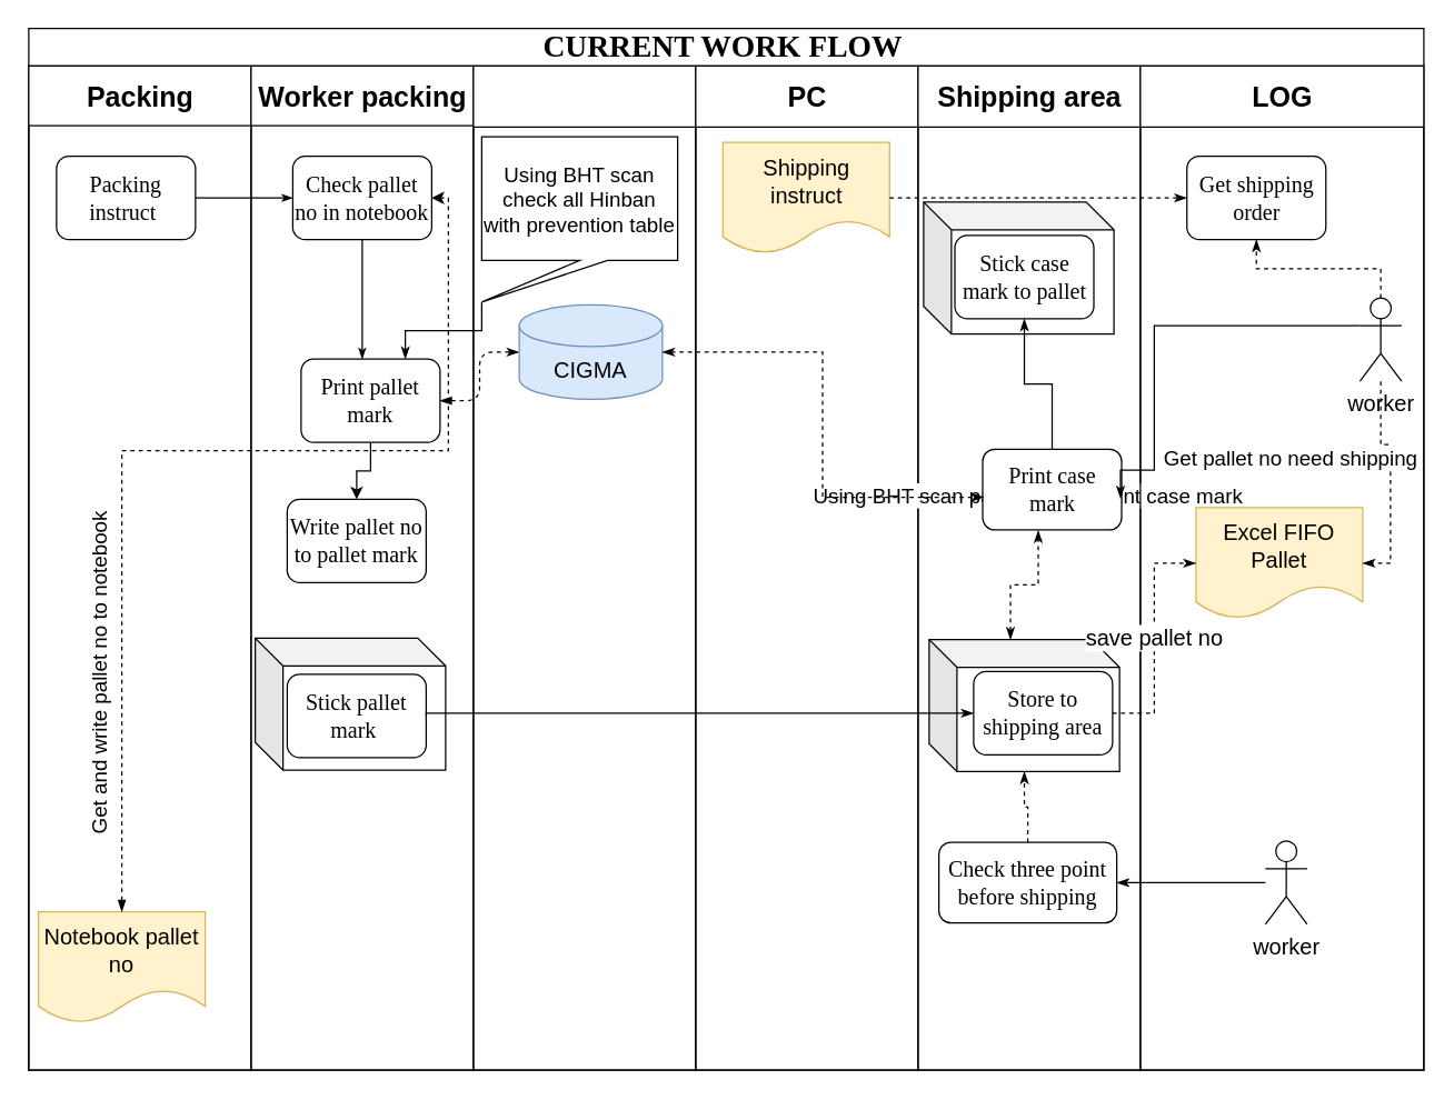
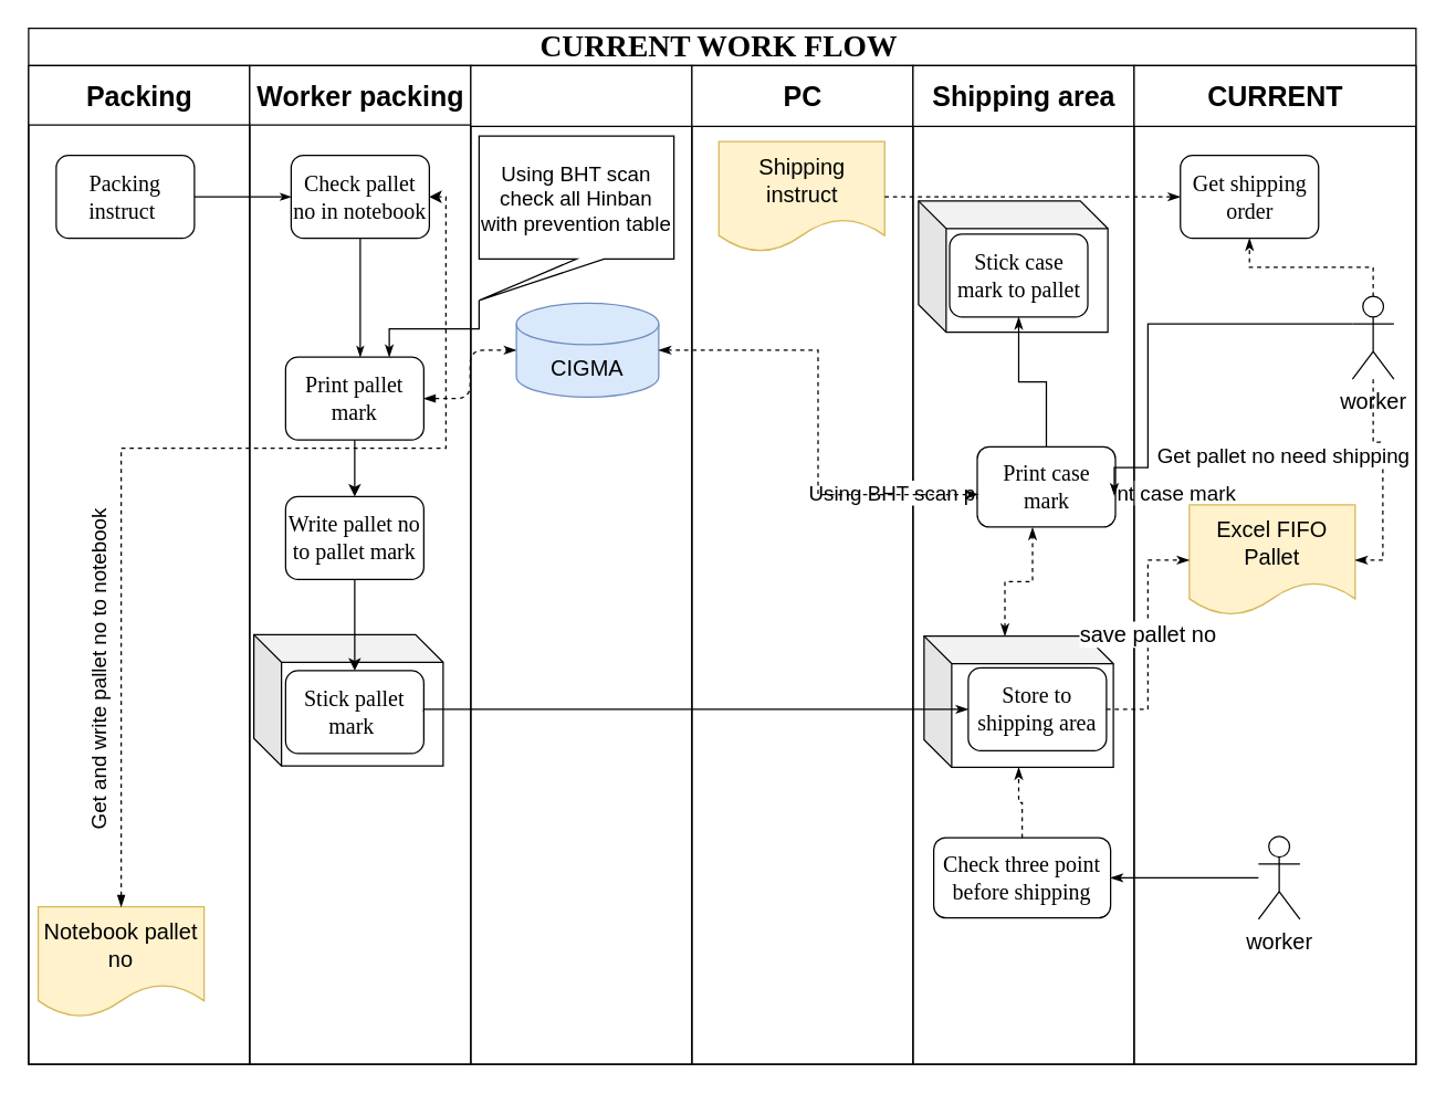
  <mxCell id="0" />
  <mxCell id="1" parent="0" />
  <mxCell id="2" value="CURRENT WORK FLOW&amp;nbsp;" style="swimlane;html=1;childLayout=stackLayout;startSize=27;rounded=0;shadow=0;labelBackgroundColor=none;strokeWidth=1;fontFamily=Verdana;fontSize=22;align=center;" parent="1" vertex="1"><mxGeometry x="20" y="20" width="1004" height="750" as="geometry" /></mxCell>
  <mxCell id="3" value="Packing" style="swimlane;html=1;startSize=43;fontSize=20;align=center;" parent="2" vertex="1"><mxGeometry y="27" width="160" height="723" as="geometry" /></mxCell>
  <mxCell id="4" value="Packing instruct&amp;nbsp;" style="rounded=1;whiteSpace=wrap;html=1;shadow=0;labelBackgroundColor=none;strokeWidth=1;fontFamily=Verdana;fontSize=16;align=center;fontStyle=0" parent="3" vertex="1"><mxGeometry x="20" y="65" width="100" height="60" as="geometry" /></mxCell>
  <mxCell id="5" value="Notebook pallet no" style="shape=document;whiteSpace=wrap;html=1;boundedLbl=1;fontSize=16;align=center;fillColor=#fff2cc;strokeColor=#d6b656;" vertex="1" parent="3"><mxGeometry x="7" y="609" width="120" height="80" as="geometry" /></mxCell>
  <mxCell id="6" style="edgeStyle=orthogonalEdgeStyle;rounded=1;html=1;labelBackgroundColor=none;startArrow=none;startFill=0;startSize=5;endArrow=classicThin;endFill=1;endSize=5;jettySize=auto;orthogonalLoop=1;strokeWidth=1;fontFamily=Verdana;fontSize=8" parent="2" source="4" target="10" edge="1"><mxGeometry relative="1" as="geometry" /></mxCell>
  <mxCell id="7" style="edgeStyle=orthogonalEdgeStyle;rounded=1;html=1;labelBackgroundColor=none;startArrow=blockThin;startFill=1;endArrow=classicThin;endFill=1;jettySize=auto;orthogonalLoop=1;strokeWidth=1;fontFamily=Verdana;fontSize=8;entryX=0;entryY=0.5;entryDx=0;entryDy=0;entryPerimeter=0;dashed=1;" parent="2" source="12" target="18" edge="1"><mxGeometry relative="1" as="geometry"><mxPoint x="350" y="212.0" as="targetPoint" /></mxGeometry></mxCell>
  <mxCell id="8" value="Worker packing" style="swimlane;html=1;startSize=43;fontSize=20;" parent="2" vertex="1"><mxGeometry x="160" y="27" width="160" height="723" as="geometry" /></mxCell>
  <mxCell id="9" value="" style="shape=cube;whiteSpace=wrap;html=1;boundedLbl=1;backgroundOutline=1;darkOpacity=0.05;darkOpacity2=0.1;labelBackgroundColor=none;fontSize=16;align=center;" vertex="1" parent="8"><mxGeometry x="3" y="412" width="137" height="95" as="geometry" /></mxCell>
  <mxCell id="10" value="Check pallet no in notebook" style="rounded=1;whiteSpace=wrap;html=1;shadow=0;labelBackgroundColor=none;strokeWidth=1;fontFamily=Verdana;fontSize=16;align=center;fontStyle=0" parent="8" vertex="1"><mxGeometry x="30" y="65" width="100" height="60" as="geometry" /></mxCell>
  <mxCell id="11" style="edgeStyle=orthogonalEdgeStyle;rounded=0;orthogonalLoop=1;jettySize=auto;html=1;exitX=0.5;exitY=1;exitDx=0;exitDy=0;entryX=0.5;entryY=0;entryDx=0;entryDy=0;fontSize=22;" edge="1" parent="8" source="12" target="15"><mxGeometry relative="1" as="geometry" /></mxCell>
- <mxCell id="12" value="Print pallet mark" style="rounded=1;whiteSpace=wrap;html=1;shadow=0;labelBackgroundColor=none;strokeWidth=1;fontFamily=Verdana;fontSize=16;align=center;fontStyle=0" parent="8" vertex="1"><mxGeometry x="36" y="211" width="100" height="60" as="geometry" /></mxCell>
+ <mxCell id="12" value="Print pallet mark" style="rounded=1;whiteSpace=wrap;html=1;shadow=0;labelBackgroundColor=none;strokeWidth=1;fontFamily=Verdana;fontSize=16;align=center;fontStyle=0" parent="8" vertex="1"><mxGeometry x="26" y="211" width="100" height="60" as="geometry" /></mxCell>
  <mxCell id="13" style="edgeStyle=orthogonalEdgeStyle;rounded=1;html=1;labelBackgroundColor=none;startArrow=none;startFill=0;startSize=5;endArrow=classicThin;endFill=1;endSize=5;jettySize=auto;orthogonalLoop=1;strokeWidth=1;fontFamily=Verdana;fontSize=8" parent="8" source="10" target="12" edge="1"><mxGeometry relative="1" as="geometry"><Array as="points"><mxPoint x="80" y="152" /><mxPoint x="80" y="152" /></Array></mxGeometry></mxCell>
+ <mxCell id="14" style="edgeStyle=orthogonalEdgeStyle;rounded=0;orthogonalLoop=1;jettySize=auto;html=1;exitX=0.5;exitY=1;exitDx=0;exitDy=0;fontSize=16;" edge="1" parent="8" source="15" target="16"><mxGeometry relative="1" as="geometry" /></mxCell>
  <mxCell id="15" value="Write pallet no to pallet mark" style="rounded=1;whiteSpace=wrap;html=1;shadow=0;labelBackgroundColor=none;strokeWidth=1;fontFamily=Verdana;fontSize=16;align=center;" parent="8" vertex="1"><mxGeometry x="26" y="312" width="100" height="60" as="geometry" /></mxCell>
  <mxCell id="16" value="Stick pallet mark&amp;nbsp;" style="rounded=1;whiteSpace=wrap;html=1;shadow=0;labelBackgroundColor=none;strokeWidth=1;fontFamily=Verdana;fontSize=16;align=center;" vertex="1" parent="8"><mxGeometry x="26" y="438" width="100" height="60" as="geometry" /></mxCell>
  <mxCell id="17" value="" style="swimlane;html=1;startSize=44;fontSize=20;" parent="2" vertex="1"><mxGeometry x="320" y="27" width="160" height="723" as="geometry" /></mxCell>
  <mxCell id="18" value="CIGMA" style="shape=cylinder3;whiteSpace=wrap;html=1;boundedLbl=1;backgroundOutline=1;size=15;fontSize=16;align=center;labelBackgroundColor=none;fillColor=#dae8fc;strokeColor=#6c8ebf;" vertex="1" parent="17"><mxGeometry x="33" y="172" width="103" height="68" as="geometry" /></mxCell>
  <mxCell id="19" value="Using BHT scan check all Hinban with prevention table" style="shape=callout;whiteSpace=wrap;html=1;perimeter=calloutPerimeter;labelBackgroundColor=none;fontSize=15;align=center;position2=0;" vertex="1" parent="17"><mxGeometry x="6" y="51" width="141" height="119" as="geometry" /></mxCell>
  <mxCell id="20" value="PC" style="swimlane;html=1;startSize=44;fontSize=20;" parent="2" vertex="1"><mxGeometry x="480" y="27" width="160" height="723" as="geometry" /></mxCell>
  <mxCell id="21" value="Shipping instruct" style="shape=document;whiteSpace=wrap;html=1;boundedLbl=1;fontSize=16;align=center;fillColor=#fff2cc;strokeColor=#d6b656;" vertex="1" parent="20"><mxGeometry x="19.5" y="55" width="120" height="80" as="geometry" /></mxCell>
  <mxCell id="22" style="edgeStyle=orthogonalEdgeStyle;rounded=0;orthogonalLoop=1;jettySize=auto;html=1;exitX=1;exitY=0.5;exitDx=0;exitDy=0;startArrow=none;startFill=0;endArrow=classicThin;endFill=1;fontSize=16;dashed=1;" edge="1" parent="2" source="21" target="34"><mxGeometry relative="1" as="geometry" /></mxCell>
  <mxCell id="23" value="Shipping area" style="swimlane;html=1;startSize=44;fontSize=20;" parent="2" vertex="1"><mxGeometry x="640" y="27" width="160" height="723" as="geometry" /></mxCell>
  <mxCell id="24" value="" style="shape=cube;whiteSpace=wrap;html=1;boundedLbl=1;backgroundOutline=1;darkOpacity=0.05;darkOpacity2=0.1;labelBackgroundColor=none;fontSize=16;align=center;" vertex="1" parent="23"><mxGeometry x="4" y="98" width="137" height="95" as="geometry" /></mxCell>
  <mxCell id="25" value="Using BHT scan pallet mark to print case mark" style="edgeStyle=orthogonalEdgeStyle;rounded=0;orthogonalLoop=1;jettySize=auto;html=1;exitX=0;exitY=0;exitDx=58.5;exitDy=0;exitPerimeter=0;entryX=0.4;entryY=1.006;entryDx=0;entryDy=0;entryPerimeter=0;dashed=1;startArrow=classicThin;startFill=1;endArrow=classicThin;endFill=1;fontSize=15;" edge="1" parent="23" source="26" target="29"><mxGeometry x="0.064" y="65" relative="1" as="geometry"><mxPoint as="offset" /></mxGeometry></mxCell>
  <mxCell id="26" value="" style="shape=cube;whiteSpace=wrap;html=1;boundedLbl=1;backgroundOutline=1;darkOpacity=0.05;darkOpacity2=0.1;labelBackgroundColor=none;fontSize=16;align=center;" vertex="1" parent="23"><mxGeometry x="8" y="413" width="137" height="95" as="geometry" /></mxCell>
  <mxCell id="27" value="Store to shipping area" style="rounded=1;whiteSpace=wrap;html=1;shadow=0;labelBackgroundColor=none;strokeWidth=1;fontFamily=Verdana;fontSize=16;align=center;" vertex="1" parent="23"><mxGeometry x="40" y="436" width="100" height="60" as="geometry" /></mxCell>
  <mxCell id="28" style="edgeStyle=orthogonalEdgeStyle;rounded=0;orthogonalLoop=1;jettySize=auto;html=1;exitX=0.5;exitY=0;exitDx=0;exitDy=0;startArrow=none;startFill=0;endArrow=classicThin;endFill=1;fontSize=15;" edge="1" parent="23" source="29" target="30"><mxGeometry relative="1" as="geometry"><mxPoint x="75" y="210" as="targetPoint" /></mxGeometry></mxCell>
  <mxCell id="29" value="Print case mark" style="rounded=1;whiteSpace=wrap;html=1;shadow=0;labelBackgroundColor=none;strokeWidth=1;fontFamily=Verdana;fontSize=16;align=center;fontStyle=0" vertex="1" parent="23"><mxGeometry x="46.5" y="276" width="100" height="58" as="geometry" /></mxCell>
  <mxCell id="30" value="Stick case mark to pallet" style="rounded=1;whiteSpace=wrap;html=1;shadow=0;labelBackgroundColor=none;strokeWidth=1;fontFamily=Verdana;fontSize=16;align=center;fontStyle=0" vertex="1" parent="23"><mxGeometry x="26.5" y="122" width="100" height="60" as="geometry" /></mxCell>
  <mxCell id="31" style="edgeStyle=orthogonalEdgeStyle;rounded=0;orthogonalLoop=1;jettySize=auto;html=1;exitX=0.5;exitY=0;exitDx=0;exitDy=0;startArrow=none;startFill=0;endArrow=classicThin;endFill=1;fontSize=15;dashed=1;" edge="1" parent="23" source="32" target="26"><mxGeometry relative="1" as="geometry" /></mxCell>
  <mxCell id="32" value="Check three point before shipping" style="rounded=1;whiteSpace=wrap;html=1;shadow=0;labelBackgroundColor=none;strokeWidth=1;fontFamily=Verdana;fontSize=16;align=center;fontStyle=0" vertex="1" parent="23"><mxGeometry x="15" y="559" width="128" height="58" as="geometry" /></mxCell>
- <mxCell id="33" value="LOG" style="swimlane;html=1;startSize=44;fontSize=20;" parent="2" vertex="1"><mxGeometry x="800" y="27" width="204" height="723" as="geometry" /></mxCell>
+ <mxCell id="33" value="CURRENT" style="swimlane;html=1;startSize=44;fontSize=20;" parent="2" vertex="1"><mxGeometry x="800" y="27" width="204" height="723" as="geometry" /></mxCell>
  <mxCell id="34" value="Get shipping order" style="rounded=1;whiteSpace=wrap;html=1;shadow=0;labelBackgroundColor=none;strokeWidth=1;fontFamily=Verdana;fontSize=16;align=center;fontStyle=0" vertex="1" parent="33"><mxGeometry x="33.5" y="65" width="100" height="60" as="geometry" /></mxCell>
  <mxCell id="35" value="Excel FIFO Pallet" style="shape=document;whiteSpace=wrap;html=1;boundedLbl=1;fontSize=16;align=center;fillColor=#fff2cc;strokeColor=#d6b656;" vertex="1" parent="33"><mxGeometry x="40" y="318" width="120" height="80" as="geometry" /></mxCell>
  <mxCell id="36" style="edgeStyle=orthogonalEdgeStyle;rounded=0;orthogonalLoop=1;jettySize=auto;html=1;exitX=0.5;exitY=0;exitDx=0;exitDy=0;exitPerimeter=0;entryX=0.5;entryY=1;entryDx=0;entryDy=0;dashed=1;startArrow=none;startFill=0;endArrow=classicThin;endFill=1;fontSize=16;" edge="1" parent="33" source="39" target="34"><mxGeometry relative="1" as="geometry" /></mxCell>
  <mxCell id="37" style="edgeStyle=orthogonalEdgeStyle;rounded=0;orthogonalLoop=1;jettySize=auto;html=1;entryX=1;entryY=0.5;entryDx=0;entryDy=0;dashed=1;startArrow=none;startFill=0;endArrow=classicThin;endFill=1;fontSize=16;" edge="1" parent="33" source="39" target="35"><mxGeometry relative="1" as="geometry" /></mxCell>
  <mxCell id="38" value="Get pallet no need shipping" style="edgeLabel;html=1;align=center;verticalAlign=middle;resizable=0;points=[];fontSize=15;" vertex="1" connectable="0" parent="37"><mxGeometry x="-0.343" relative="1" as="geometry"><mxPoint x="-72.33" y="8.5" as="offset" /></mxGeometry></mxCell>
  <mxCell id="39" value="worker" style="shape=umlActor;verticalLabelPosition=bottom;verticalAlign=top;html=1;outlineConnect=0;labelBackgroundColor=none;fontSize=16;align=center;" vertex="1" parent="33"><mxGeometry x="158" y="167" width="30" height="60" as="geometry" /></mxCell>
  <mxCell id="40" value="worker" style="shape=umlActor;verticalLabelPosition=bottom;verticalAlign=top;html=1;outlineConnect=0;labelBackgroundColor=none;fontSize=16;align=center;" vertex="1" parent="33"><mxGeometry x="90" y="558" width="30" height="60" as="geometry" /></mxCell>
  <mxCell id="41" style="edgeStyle=orthogonalEdgeStyle;rounded=0;orthogonalLoop=1;jettySize=auto;html=1;entryX=1;entryY=0.5;entryDx=0;entryDy=0;fontSize=16;startArrow=blockThin;startFill=1;dashed=1;" edge="1" parent="2" source="5" target="10"><mxGeometry relative="1" as="geometry"><Array as="points"><mxPoint x="67" y="304" /><mxPoint x="302" y="304" /><mxPoint x="302" y="122" /></Array></mxGeometry></mxCell>
  <mxCell id="42" value="Get and write pallet no to notebook" style="edgeLabel;html=1;align=center;verticalAlign=middle;resizable=0;points=[];fontSize=15;horizontal=0;" vertex="1" connectable="0" parent="41"><mxGeometry x="0.019" y="-1" relative="1" as="geometry"><mxPoint x="-73.5" y="160" as="offset" /></mxGeometry></mxCell>
  <mxCell id="43" style="edgeStyle=orthogonalEdgeStyle;rounded=0;orthogonalLoop=1;jettySize=auto;html=1;exitX=1;exitY=0.5;exitDx=0;exitDy=0;entryX=0;entryY=0.5;entryDx=0;entryDy=0;startArrow=none;startFill=0;endArrow=classicThin;endFill=1;fontSize=16;" edge="1" parent="2" source="16" target="27"><mxGeometry relative="1" as="geometry"><Array as="points"><mxPoint x="286" y="493" /></Array></mxGeometry></mxCell>
  <mxCell id="44" value="save pallet no" style="edgeStyle=orthogonalEdgeStyle;rounded=0;orthogonalLoop=1;jettySize=auto;html=1;exitX=1;exitY=0.5;exitDx=0;exitDy=0;entryX=0;entryY=0.5;entryDx=0;entryDy=0;dashed=1;startArrow=none;startFill=0;endArrow=classicThin;endFill=1;fontSize=16;" edge="1" parent="2" source="27" target="35"><mxGeometry relative="1" as="geometry" /></mxCell>
  <mxCell id="45" style="edgeStyle=orthogonalEdgeStyle;rounded=0;orthogonalLoop=1;jettySize=auto;html=1;exitX=0;exitY=0;exitDx=0;exitDy=119.0;exitPerimeter=0;entryX=0.75;entryY=0;entryDx=0;entryDy=0;startArrow=none;startFill=0;endArrow=classicThin;endFill=1;fontSize=15;" edge="1" parent="2" source="19" target="12"><mxGeometry relative="1" as="geometry" /></mxCell>
  <mxCell id="46" style="edgeStyle=orthogonalEdgeStyle;rounded=0;orthogonalLoop=1;jettySize=auto;html=1;exitX=1;exitY=0.5;exitDx=0;exitDy=0;exitPerimeter=0;startArrow=classicThin;startFill=1;endArrow=classicThin;endFill=1;fontSize=15;dashed=1;entryX=0.008;entryY=0.595;entryDx=0;entryDy=0;entryPerimeter=0;" edge="1" parent="2" source="18" target="29"><mxGeometry relative="1" as="geometry" /></mxCell>
  <mxCell id="47" style="edgeStyle=orthogonalEdgeStyle;rounded=0;orthogonalLoop=1;jettySize=auto;html=1;exitX=0;exitY=0.333;exitDx=0;exitDy=0;exitPerimeter=0;startArrow=none;startFill=0;endArrow=classicThin;endFill=1;fontSize=15;entryX=0.992;entryY=0.609;entryDx=0;entryDy=0;entryPerimeter=0;" edge="1" parent="2" source="39" target="29"><mxGeometry relative="1" as="geometry"><Array as="points"><mxPoint x="810" y="214" /><mxPoint x="810" y="318" /></Array></mxGeometry></mxCell>
  <mxCell id="48" style="edgeStyle=orthogonalEdgeStyle;rounded=0;orthogonalLoop=1;jettySize=auto;html=1;entryX=1;entryY=0.5;entryDx=0;entryDy=0;startArrow=none;startFill=0;endArrow=classicThin;endFill=1;fontSize=15;" edge="1" parent="2" source="40" target="32"><mxGeometry relative="1" as="geometry" /></mxCell>
